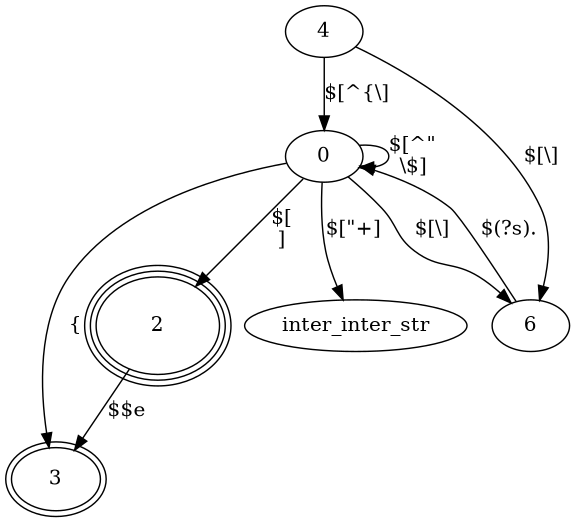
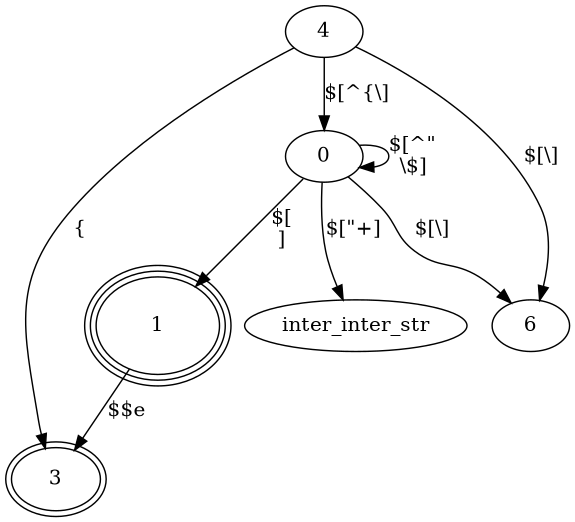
  digraph {
    3 [peripheries=2]
-   1 [peripheries=3 label=2]
+   1 [peripheries=3]
    0
    n4 [label=inter_inter_str]
    6
    4
    1 -> 3 [label="$$e"]
    0 -> 1 [label="$[\n]"]
    0 -> 0 [label="$[^\"\n\\\$]"]
    0 -> n4 [label="$[\"+]"]
    0 -> 6 [label="$[\\]"]
-   6 -> 0 [label="$(?s)."]
-   0 -> 3 [label="{"]
+   4 -> 3 [label="{"]
    4 -> 0 [label="$[^\{\\]"]
    4 -> 6 [label="$[\\]"]
  }
